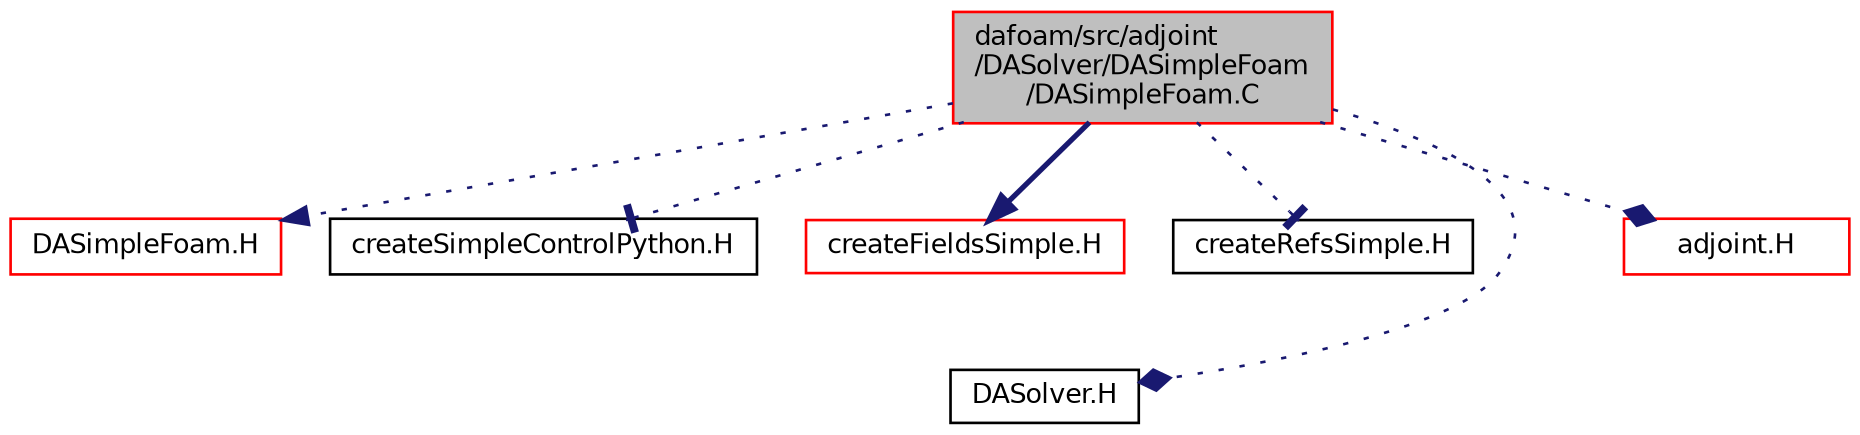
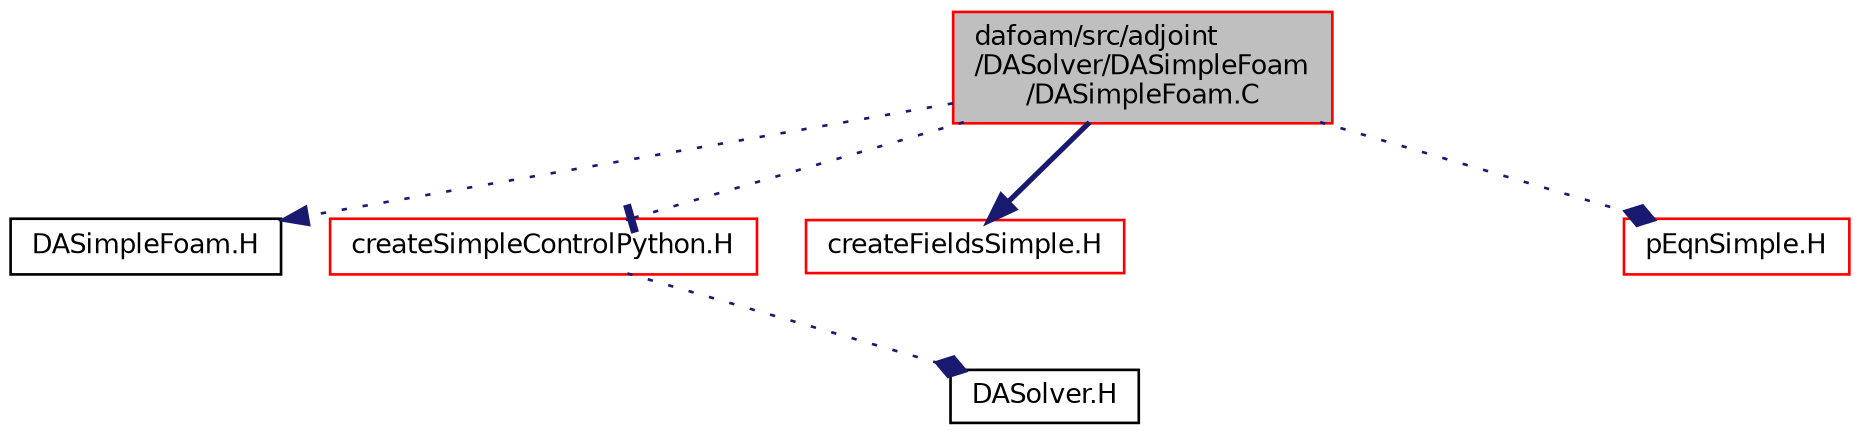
  digraph {
    node [color=red fontname=Helvetica fontsize=10 shape=record]
    edge [arrowhead=normal color=midnightblue fontname=Helvetica fontsize=10 labelfontname=Helvetica labelfontsize=10 style=dotted]
    n1 [fillcolor=grey75 fontcolor=black height=0.2 label="dafoam/src/adjoint\l/DASolver/DASimpleFoam\l/DASimpleFoam.C" style=filled width=0.4]
-   n2 [height=0.2 label="DASimpleFoam.H" width=0.4]
-   n3 [color=black height=0.2 label="createSimpleControlPython.H" width=0.4]
+   n2 [color=black height=0.2 label="DASimpleFoam.H" width=0.4]
+   n3 [height=0.2 label="createSimpleControlPython.H" width=0.4]
    n4 [height=0.2 label="createFieldsSimple.H" width=0.4]
-   n5 [color=black height=0.2 label="createRefsSimple.H" width=0.4]
    n6 [color=black height=0.2 label="DASolver.H" width=0.4]
-   n7 [height=0.2 label="adjoint.H" width=0.4]
+   n7 [height=0.2 label="pEqnSimple.H" width=0.4]
    n1 -> n2
    n1 -> n3 [arrowhead=tee]
    n1 -> n4 [style=bold]
-   n1 -> n5 [arrowhead=tee]
-   n1 -> n6 [arrowhead=diamond]
+   n3 -> n6 [arrowhead=diamond]
    n1 -> n7 [arrowhead=diamond]
  }
